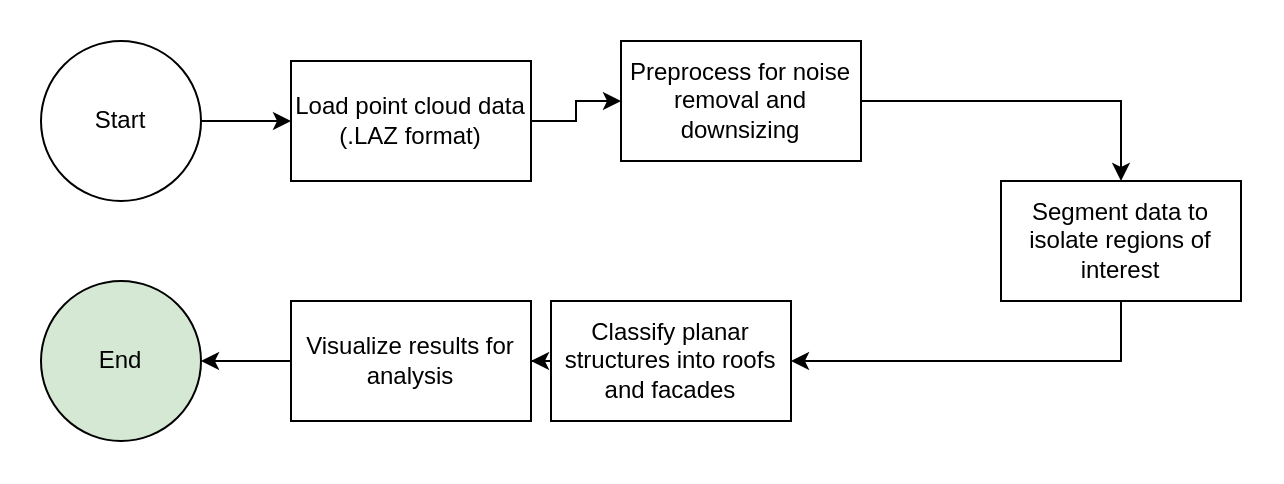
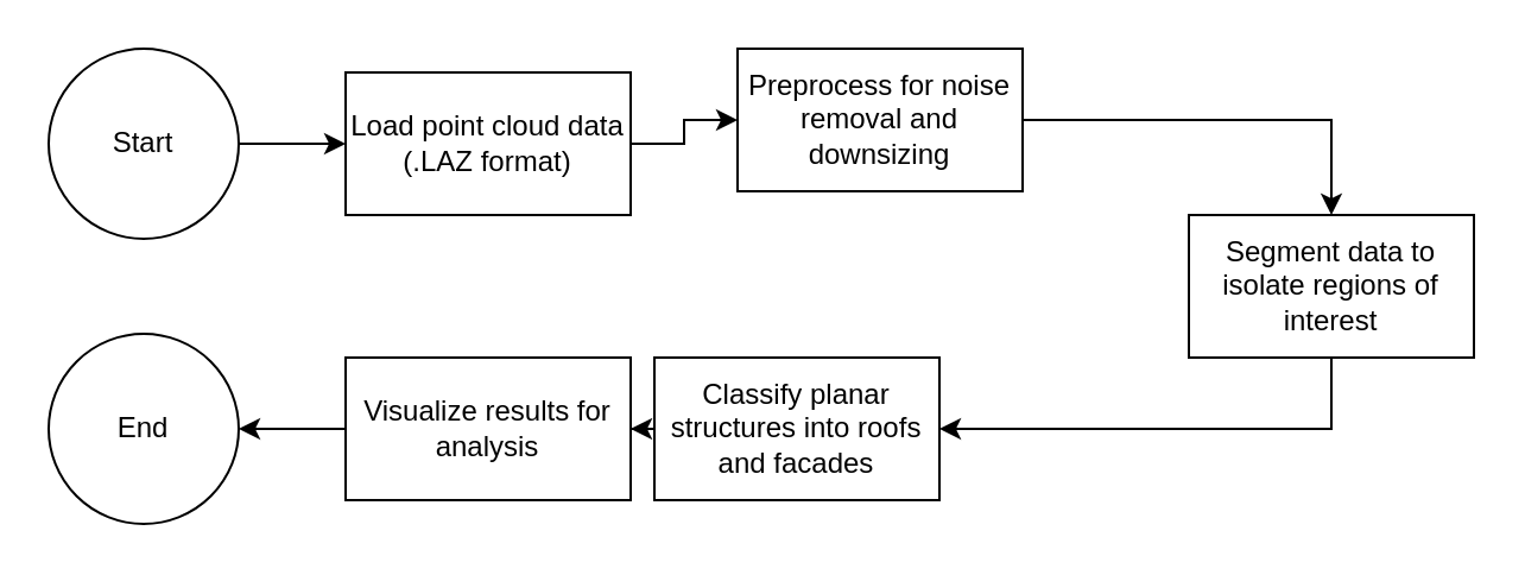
  <mxCell id="0" />
  <mxCell id="1" parent="0" />
  <mxCell id="2" style="edgeStyle=orthogonalEdgeStyle;rounded=0;orthogonalLoop=1;jettySize=auto;html=1;" edge="1" parent="1" source="3" target="5"><mxGeometry relative="1" as="geometry" /></mxCell>
  <mxCell id="3" value="Start" style="ellipse;whiteSpace=wrap;html=1;aspect=fixed;" vertex="1" parent="1"><mxGeometry x="20" y="20" width="80" height="80" as="geometry" /></mxCell>
  <mxCell id="4" style="edgeStyle=orthogonalEdgeStyle;rounded=0;orthogonalLoop=1;jettySize=auto;html=1;" edge="1" parent="1" source="5" target="7"><mxGeometry relative="1" as="geometry" /></mxCell>
  <mxCell id="5" value="Load point cloud data (.LAZ format)" style="rounded=0;whiteSpace=wrap;html=1;" vertex="1" parent="1"><mxGeometry x="145" y="30" width="120" height="60" as="geometry" /></mxCell>
  <mxCell id="6" style="edgeStyle=orthogonalEdgeStyle;rounded=0;orthogonalLoop=1;jettySize=auto;html=1;entryX=0.5;entryY=0;entryDx=0;entryDy=0;" edge="1" parent="1" source="7" target="9"><mxGeometry relative="1" as="geometry" /></mxCell>
  <mxCell id="7" value="Preprocess for noise removal and downsizing" style="rounded=0;whiteSpace=wrap;html=1;" vertex="1" parent="1"><mxGeometry x="310" y="20" width="120" height="60" as="geometry" /></mxCell>
  <mxCell id="8" style="edgeStyle=orthogonalEdgeStyle;rounded=0;orthogonalLoop=1;jettySize=auto;html=1;entryX=1;entryY=0.5;entryDx=0;entryDy=0;exitX=0.5;exitY=1;exitDx=0;exitDy=0;" edge="1" parent="1" source="9" target="11"><mxGeometry relative="1" as="geometry" /></mxCell>
  <mxCell id="9" value="Segment data to isolate regions of interest" style="rounded=0;whiteSpace=wrap;html=1;" vertex="1" parent="1"><mxGeometry x="500" y="90" width="120" height="60" as="geometry" /></mxCell>
  <mxCell id="10" style="edgeStyle=orthogonalEdgeStyle;rounded=0;orthogonalLoop=1;jettySize=auto;html=1;" edge="1" parent="1" source="11" target="13"><mxGeometry relative="1" as="geometry" /></mxCell>
  <mxCell id="11" value="Classify planar structures into roofs and facades" style="rounded=0;whiteSpace=wrap;html=1;" vertex="1" parent="1"><mxGeometry x="275" y="150" width="120" height="60" as="geometry" /></mxCell>
  <mxCell id="12" value="" style="edgeStyle=orthogonalEdgeStyle;rounded=0;orthogonalLoop=1;jettySize=auto;html=1;" edge="1" parent="1" source="13" target="14"><mxGeometry relative="1" as="geometry" /></mxCell>
  <mxCell id="13" value="Visualize results for analysis" style="rounded=0;whiteSpace=wrap;html=1;" vertex="1" parent="1"><mxGeometry x="145" y="150" width="120" height="60" as="geometry" /></mxCell>
- <mxCell id="14" value="End" style="ellipse;whiteSpace=wrap;html=1;aspect=fixed;fillColor=#d5e8d4;" vertex="1" parent="1"><mxGeometry x="20" y="140" width="80" height="80" as="geometry" /></mxCell>
+ <mxCell id="14" value="End" style="ellipse;whiteSpace=wrap;html=1;aspect=fixed;" vertex="1" parent="1"><mxGeometry x="20" y="140" width="80" height="80" as="geometry" /></mxCell>
